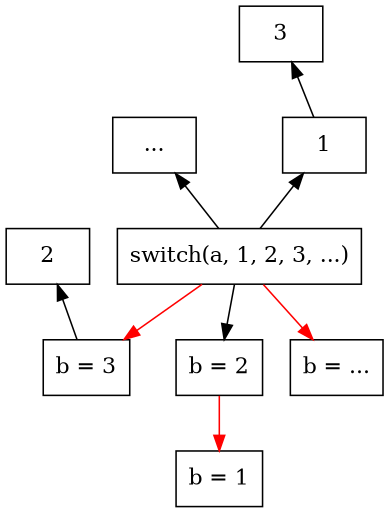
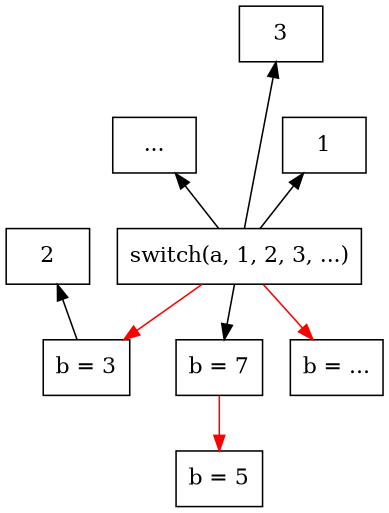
  digraph {
    node [shape=box]
    edge [dir=front]
-   n1 [label="b = 1"]
-   n2 [label="b = 2"]
+   n1 [label="b = 5"]
+   n2 [label="b = 7"]
    n3 [label="b = 3"]
    n4 [label="b = ..."]
    n5 [label="..."]
    n6 [label="switch(a, 1, 2, 3, ...)"]
    1
    2
    3
    n2 -> n1 [color=red]
    n5 -> n6 [dir=back]
    n6 -> n2 [color=black]
    n6 -> n3 [color=red]
    n6 -> n4 [color=red]
    1 -> n6 [dir=back]
    2 -> n3 [dir=back]
-   3 -> 1 [dir=back]
+   3 -> n6 [dir=back]
  }
